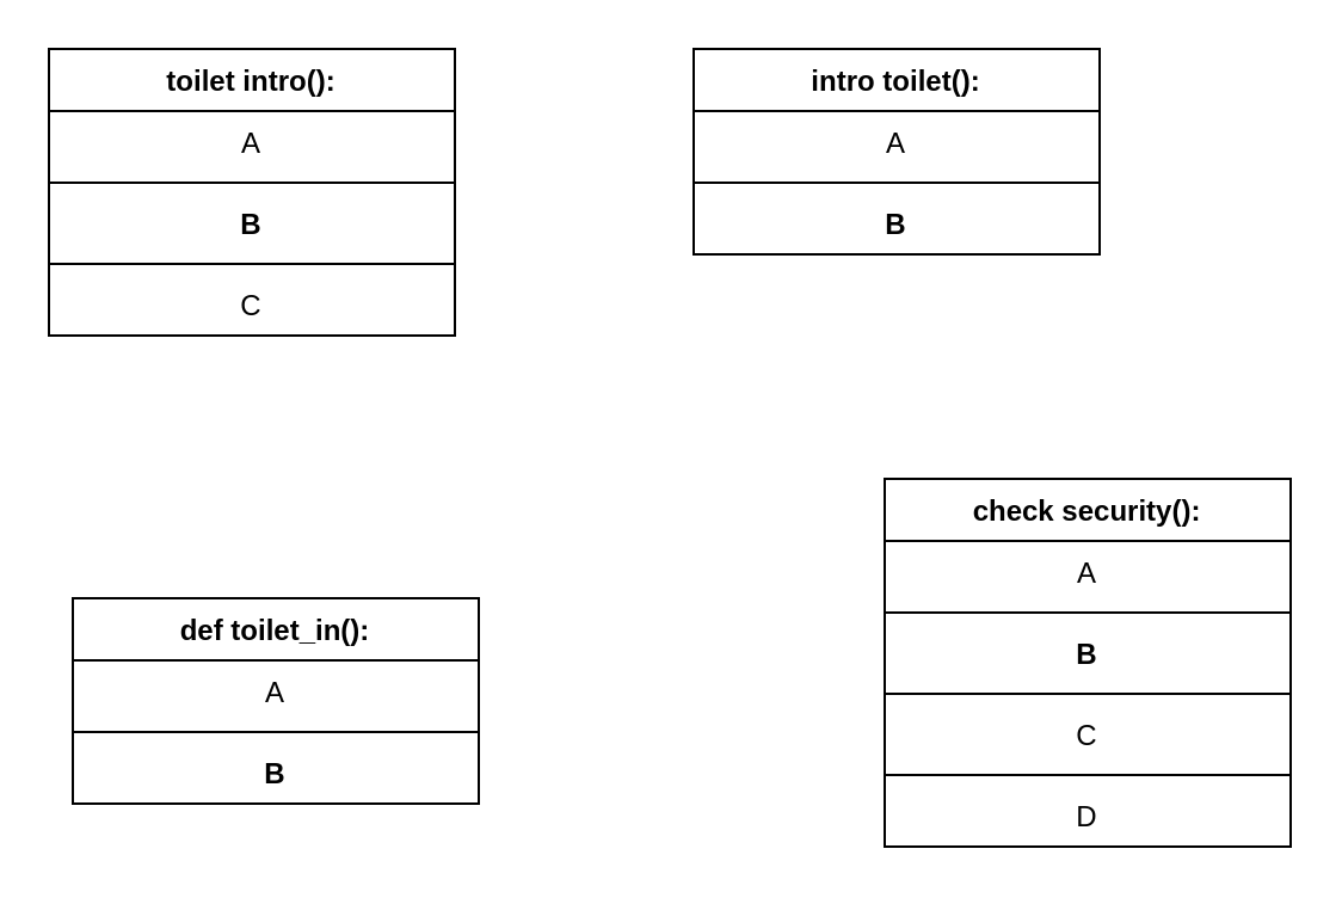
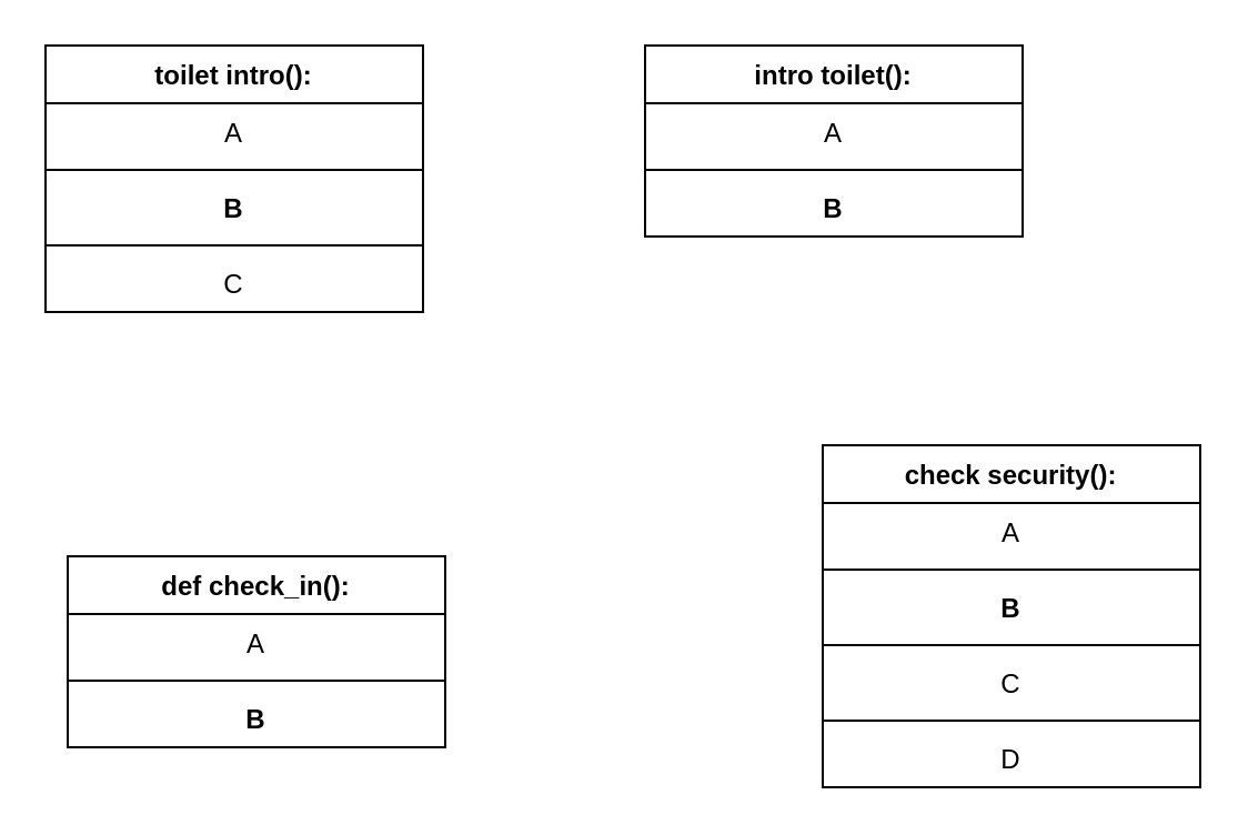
  <mxCell id="0" />
  <mxCell id="1" parent="0" />
  <mxCell id="2" value="toilet intro():" style="swimlane;fontStyle=1;align=center;verticalAlign=top;childLayout=stackLayout;horizontal=1;startSize=26;horizontalStack=0;resizeParent=1;resizeParentMax=0;resizeLast=0;collapsible=1;marginBottom=0;" parent="1" vertex="1"><mxGeometry x="20" y="20" width="170" height="120" as="geometry" /></mxCell>
  <mxCell id="3" value="A" style="text;strokeColor=none;fillColor=none;align=center;verticalAlign=top;spacingLeft=4;spacingRight=4;overflow=hidden;rotatable=0;points=[[0,0.5],[1,0.5]];portConstraint=eastwest;" parent="2" vertex="1"><mxGeometry y="26" width="170" height="26" as="geometry" /></mxCell>
  <mxCell id="4" value="" style="line;strokeWidth=1;fillColor=none;align=left;verticalAlign=middle;spacingTop=-1;spacingLeft=3;spacingRight=3;rotatable=0;labelPosition=right;points=[];portConstraint=eastwest;" parent="2" vertex="1"><mxGeometry y="52" width="170" height="8" as="geometry" /></mxCell>
  <mxCell id="5" value="B" style="text;strokeColor=none;fillColor=none;align=center;verticalAlign=top;spacingLeft=4;spacingRight=4;overflow=hidden;rotatable=0;points=[[0,0.5],[1,0.5]];portConstraint=eastwest;fontStyle=1" parent="2" vertex="1"><mxGeometry y="60" width="170" height="26" as="geometry" /></mxCell>
  <mxCell id="6" value="" style="line;strokeWidth=1;fillColor=none;align=left;verticalAlign=middle;spacingTop=-1;spacingLeft=3;spacingRight=3;rotatable=0;labelPosition=right;points=[];portConstraint=eastwest;" parent="2" vertex="1"><mxGeometry y="86" width="170" height="8" as="geometry" /></mxCell>
  <mxCell id="7" value="C" style="text;strokeColor=none;fillColor=none;align=center;verticalAlign=top;spacingLeft=4;spacingRight=4;overflow=hidden;rotatable=0;points=[[0,0.5],[1,0.5]];portConstraint=eastwest;" parent="2" vertex="1"><mxGeometry y="94" width="170" height="26" as="geometry" /></mxCell>
  <mxCell id="8" value="intro toilet():" style="swimlane;fontStyle=1;align=center;verticalAlign=top;childLayout=stackLayout;horizontal=1;startSize=26;horizontalStack=0;resizeParent=1;resizeParentMax=0;resizeLast=0;collapsible=1;marginBottom=0;" parent="1" vertex="1"><mxGeometry x="290" y="20" width="170" height="86" as="geometry" /></mxCell>
  <mxCell id="9" value="A" style="text;strokeColor=none;fillColor=none;align=center;verticalAlign=top;spacingLeft=4;spacingRight=4;overflow=hidden;rotatable=0;points=[[0,0.5],[1,0.5]];portConstraint=eastwest;" parent="8" vertex="1"><mxGeometry y="26" width="170" height="26" as="geometry" /></mxCell>
  <mxCell id="10" value="" style="line;strokeWidth=1;fillColor=none;align=left;verticalAlign=middle;spacingTop=-1;spacingLeft=3;spacingRight=3;rotatable=0;labelPosition=right;points=[];portConstraint=eastwest;" parent="8" vertex="1"><mxGeometry y="52" width="170" height="8" as="geometry" /></mxCell>
  <mxCell id="11" value="B" style="text;strokeColor=none;fillColor=none;align=center;verticalAlign=top;spacingLeft=4;spacingRight=4;overflow=hidden;rotatable=0;points=[[0,0.5],[1,0.5]];portConstraint=eastwest;fontStyle=1" parent="8" vertex="1"><mxGeometry y="60" width="170" height="26" as="geometry" /></mxCell>
- <mxCell id="12" value="def toilet_in():" style="swimlane;fontStyle=1;align=center;verticalAlign=top;childLayout=stackLayout;horizontal=1;startSize=26;horizontalStack=0;resizeParent=1;resizeParentMax=0;resizeLast=0;collapsible=1;marginBottom=0;" parent="1" vertex="1"><mxGeometry x="30" y="250" width="170" height="86" as="geometry" /></mxCell>
+ <mxCell id="12" value="def check_in():" style="swimlane;fontStyle=1;align=center;verticalAlign=top;childLayout=stackLayout;horizontal=1;startSize=26;horizontalStack=0;resizeParent=1;resizeParentMax=0;resizeLast=0;collapsible=1;marginBottom=0;" parent="1" vertex="1"><mxGeometry x="30" y="250" width="170" height="86" as="geometry" /></mxCell>
  <mxCell id="13" value="A" style="text;strokeColor=none;fillColor=none;align=center;verticalAlign=top;spacingLeft=4;spacingRight=4;overflow=hidden;rotatable=0;points=[[0,0.5],[1,0.5]];portConstraint=eastwest;" parent="12" vertex="1"><mxGeometry y="26" width="170" height="26" as="geometry" /></mxCell>
  <mxCell id="14" value="" style="line;strokeWidth=1;fillColor=none;align=left;verticalAlign=middle;spacingTop=-1;spacingLeft=3;spacingRight=3;rotatable=0;labelPosition=right;points=[];portConstraint=eastwest;" parent="12" vertex="1"><mxGeometry y="52" width="170" height="8" as="geometry" /></mxCell>
  <mxCell id="15" value="B" style="text;strokeColor=none;fillColor=none;align=center;verticalAlign=top;spacingLeft=4;spacingRight=4;overflow=hidden;rotatable=0;points=[[0,0.5],[1,0.5]];portConstraint=eastwest;fontStyle=1" parent="12" vertex="1"><mxGeometry y="60" width="170" height="26" as="geometry" /></mxCell>
  <mxCell id="16" value="check security():" style="swimlane;fontStyle=1;align=center;verticalAlign=top;childLayout=stackLayout;horizontal=1;startSize=26;horizontalStack=0;resizeParent=1;resizeParentMax=0;resizeLast=0;collapsible=1;marginBottom=0;" parent="1" vertex="1"><mxGeometry x="370" y="200" width="170" height="154" as="geometry" /></mxCell>
  <mxCell id="17" value="A" style="text;strokeColor=none;fillColor=none;align=center;verticalAlign=top;spacingLeft=4;spacingRight=4;overflow=hidden;rotatable=0;points=[[0,0.5],[1,0.5]];portConstraint=eastwest;" parent="16" vertex="1"><mxGeometry y="26" width="170" height="26" as="geometry" /></mxCell>
  <mxCell id="18" value="" style="line;strokeWidth=1;fillColor=none;align=left;verticalAlign=middle;spacingTop=-1;spacingLeft=3;spacingRight=3;rotatable=0;labelPosition=right;points=[];portConstraint=eastwest;" parent="16" vertex="1"><mxGeometry y="52" width="170" height="8" as="geometry" /></mxCell>
  <mxCell id="19" value="B" style="text;strokeColor=none;fillColor=none;align=center;verticalAlign=top;spacingLeft=4;spacingRight=4;overflow=hidden;rotatable=0;points=[[0,0.5],[1,0.5]];portConstraint=eastwest;fontStyle=1" parent="16" vertex="1"><mxGeometry y="60" width="170" height="26" as="geometry" /></mxCell>
  <mxCell id="20" value="" style="line;strokeWidth=1;fillColor=none;align=left;verticalAlign=middle;spacingTop=-1;spacingLeft=3;spacingRight=3;rotatable=0;labelPosition=right;points=[];portConstraint=eastwest;" parent="16" vertex="1"><mxGeometry y="86" width="170" height="8" as="geometry" /></mxCell>
  <mxCell id="21" value="C" style="text;strokeColor=none;fillColor=none;align=center;verticalAlign=top;spacingLeft=4;spacingRight=4;overflow=hidden;rotatable=0;points=[[0,0.5],[1,0.5]];portConstraint=eastwest;" parent="16" vertex="1"><mxGeometry y="94" width="170" height="26" as="geometry" /></mxCell>
  <mxCell id="22" value="" style="line;strokeWidth=1;fillColor=none;align=left;verticalAlign=middle;spacingTop=-1;spacingLeft=3;spacingRight=3;rotatable=0;labelPosition=right;points=[];portConstraint=eastwest;" vertex="1" parent="16"><mxGeometry y="120" width="170" height="8" as="geometry" /></mxCell>
  <mxCell id="23" value="D" style="text;strokeColor=none;fillColor=none;align=center;verticalAlign=top;spacingLeft=4;spacingRight=4;overflow=hidden;rotatable=0;points=[[0,0.5],[1,0.5]];portConstraint=eastwest;" parent="16" vertex="1"><mxGeometry y="128" width="170" height="26" as="geometry" /></mxCell>
